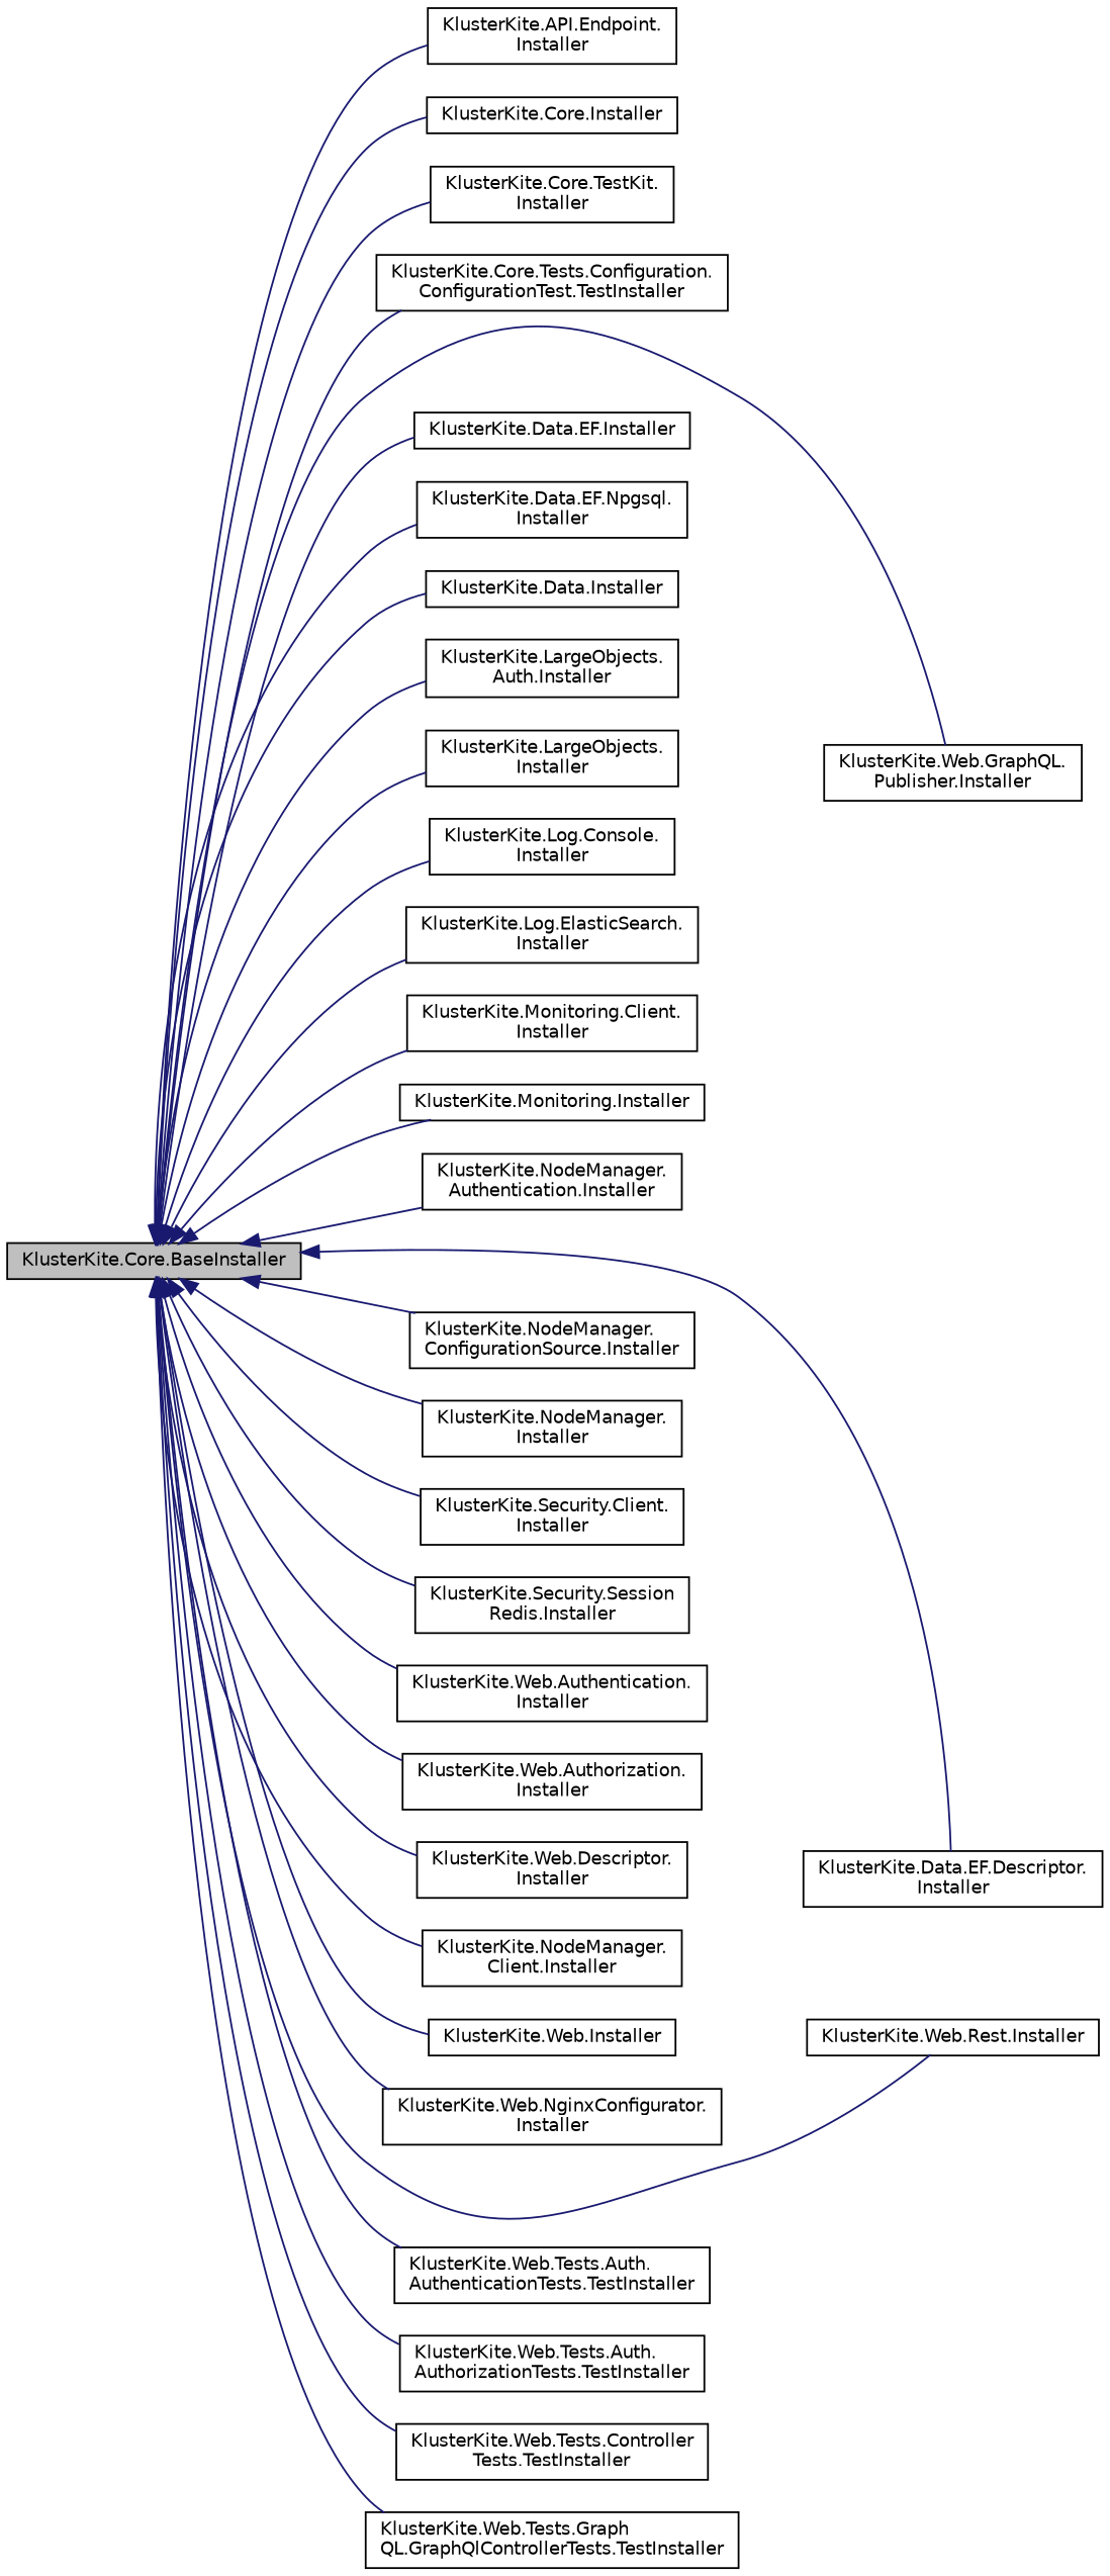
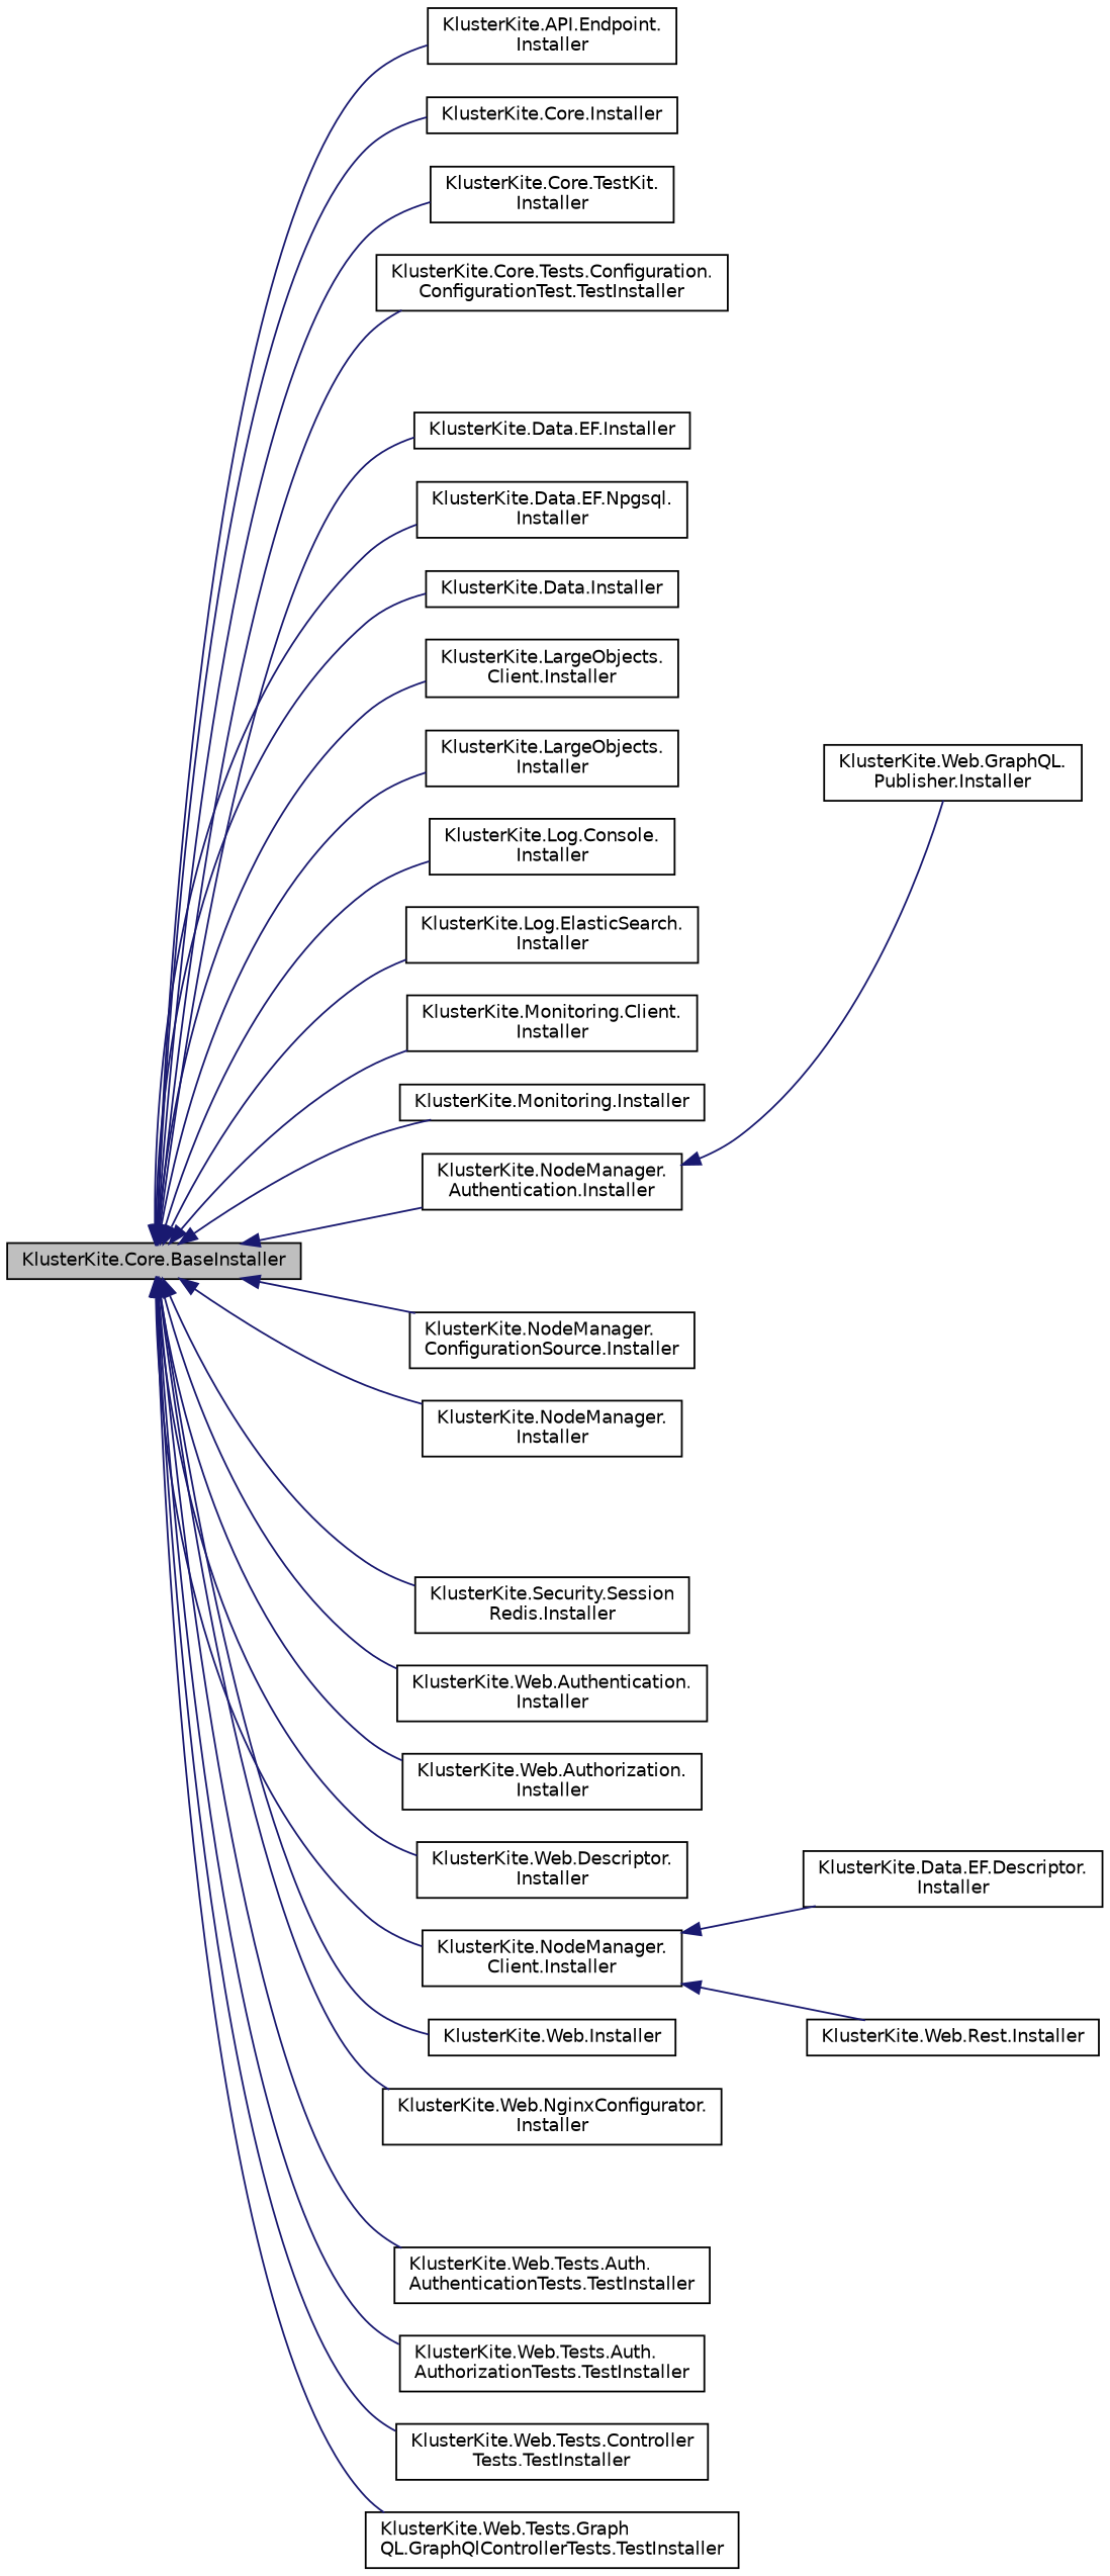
  digraph {
    rankdir=LR
    node [color=black fillcolor=white fontname=Helvetica fontsize=10 shape=record style=filled]
    edge [color=midnightblue dir=back fontname=Helvetica fontsize=10 labelfontname=Helvetica labelfontsize=10 style=solid]
    n1 [fillcolor=grey75 fontcolor=black height=0.2 label="KlusterKite.Core.BaseInstaller" width=0.4]
    n2 [height=0.2 label="KlusterKite.API.Endpoint.\lInstaller" width=0.4]
    n3 [height=0.2 label="KlusterKite.Core.Installer" width=0.4]
    n4 [height=0.2 label="KlusterKite.Core.TestKit.\lInstaller" width=0.4]
    n5 [height=0.2 label="KlusterKite.Core.Tests.Configuration.\lConfigurationTest.TestInstaller" width=0.4]
    n6 [height=0.2 label="KlusterKite.Data.EF.Descriptor.\lInstaller" width=0.4]
    n7 [height=0.2 label="KlusterKite.Data.EF.Installer" width=0.4]
    n8 [height=0.2 label="KlusterKite.Data.EF.Npgsql.\lInstaller" width=0.4]
    n9 [height=0.2 label="KlusterKite.Data.Installer" width=0.4]
-   n10 [height=0.2 label="KlusterKite.LargeObjects.\lAuth.Installer" width=0.4]
+   n10 [height=0.2 label="KlusterKite.LargeObjects.\lClient.Installer" width=0.4]
    n11 [height=0.2 label="KlusterKite.LargeObjects.\lInstaller" width=0.4]
    n12 [height=0.2 label="KlusterKite.Log.Console.\lInstaller" width=0.4]
    n13 [height=0.2 label="KlusterKite.Log.ElasticSearch.\lInstaller" width=0.4]
    n14 [height=0.2 label="KlusterKite.Monitoring.Client.\lInstaller" width=0.4]
    n15 [height=0.2 label="KlusterKite.Monitoring.Installer" width=0.4]
    n16 [height=0.2 label="KlusterKite.NodeManager.\lAuthentication.Installer" width=0.4]
    n17 [height=0.2 label="KlusterKite.NodeManager.\lClient.Installer" width=0.4]
    n18 [height=0.2 label="KlusterKite.NodeManager.\lConfigurationSource.Installer" width=0.4]
    n19 [height=0.2 label="KlusterKite.NodeManager.\lInstaller" width=0.4]
-   n20 [height=0.2 label="KlusterKite.Security.Client.\lInstaller" width=0.4]
    n21 [height=0.2 label="KlusterKite.Security.Session\lRedis.Installer" width=0.4]
    n22 [height=0.2 label="KlusterKite.Web.Authentication.\lInstaller" width=0.4]
    n23 [height=0.2 label="KlusterKite.Web.Authorization.\lInstaller" width=0.4]
    n24 [height=0.2 label="KlusterKite.Web.Descriptor.\lInstaller" width=0.4]
    n25 [height=0.2 label="KlusterKite.Web.GraphQL.\lPublisher.Installer" width=0.4]
    n26 [height=0.2 label="KlusterKite.Web.Installer" width=0.4]
    n27 [height=0.2 label="KlusterKite.Web.NginxConfigurator.\lInstaller" width=0.4]
    n28 [height=0.2 label="KlusterKite.Web.Rest.Installer" width=0.4]
    n29 [height=0.2 label="KlusterKite.Web.Tests.Auth.\lAuthenticationTests.TestInstaller" width=0.4]
    n30 [height=0.2 label="KlusterKite.Web.Tests.Auth.\lAuthorizationTests.TestInstaller" width=0.4]
    n31 [height=0.2 label="KlusterKite.Web.Tests.Controller\lTests.TestInstaller" width=0.4]
    n32 [height=0.2 label="KlusterKite.Web.Tests.Graph\lQL.GraphQlControllerTests.TestInstaller" width=0.4]
    n1 -> n2
    n1 -> n3
    n1 -> n4
    n1 -> n5
-   n1 -> n6
+   n17 -> n6
    n1 -> n7
    n1 -> n8
    n1 -> n9
    n1 -> n10
    n1 -> n11
    n1 -> n12
    n1 -> n13
    n1 -> n14
    n1 -> n15
    n1 -> n16
    n1 -> n17
    n1 -> n18
    n1 -> n19
-   n1 -> n20
    n1 -> n21
    n1 -> n22
    n1 -> n23
    n1 -> n24
-   n1 -> n25
+   n16 -> n25
    n1 -> n26
    n1 -> n27
-   n1 -> n28
+   n17 -> n28
    n1 -> n29
    n1 -> n30
    n1 -> n31
    n1 -> n32
  }
